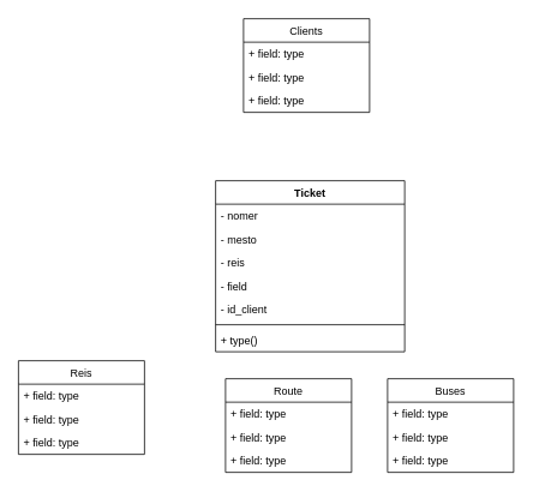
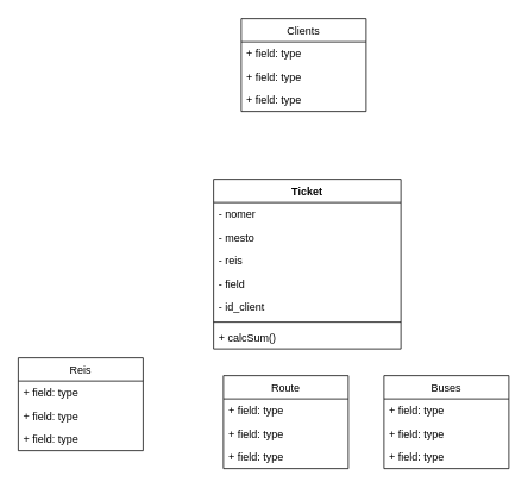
  <mxCell id="0" />
  <mxCell id="1" parent="0" />
  <mxCell id="2" value="Route" style="swimlane;fontStyle=0;childLayout=stackLayout;horizontal=1;startSize=26;fillColor=none;horizontalStack=0;resizeParent=1;resizeParentMax=0;resizeLast=0;collapsible=1;marginBottom=0;" vertex="1" parent="1"><mxGeometry x="250" y="420" width="140" height="104" as="geometry" /></mxCell>
  <mxCell id="3" value="+ field: type" style="text;strokeColor=none;fillColor=none;align=left;verticalAlign=top;spacingLeft=4;spacingRight=4;overflow=hidden;rotatable=0;points=[[0,0.5],[1,0.5]];portConstraint=eastwest;" vertex="1" parent="2"><mxGeometry y="26" width="140" height="26" as="geometry" /></mxCell>
  <mxCell id="4" value="+ field: type" style="text;strokeColor=none;fillColor=none;align=left;verticalAlign=top;spacingLeft=4;spacingRight=4;overflow=hidden;rotatable=0;points=[[0,0.5],[1,0.5]];portConstraint=eastwest;" vertex="1" parent="2"><mxGeometry y="52" width="140" height="26" as="geometry" /></mxCell>
  <mxCell id="5" value="+ field: type" style="text;strokeColor=none;fillColor=none;align=left;verticalAlign=top;spacingLeft=4;spacingRight=4;overflow=hidden;rotatable=0;points=[[0,0.5],[1,0.5]];portConstraint=eastwest;" vertex="1" parent="2"><mxGeometry y="78" width="140" height="26" as="geometry" /></mxCell>
  <mxCell id="6" value="Buses" style="swimlane;fontStyle=0;childLayout=stackLayout;horizontal=1;startSize=26;fillColor=none;horizontalStack=0;resizeParent=1;resizeParentMax=0;resizeLast=0;collapsible=1;marginBottom=0;" vertex="1" parent="1"><mxGeometry x="430" y="420" width="140" height="104" as="geometry" /></mxCell>
  <mxCell id="7" value="+ field: type" style="text;strokeColor=none;fillColor=none;align=left;verticalAlign=top;spacingLeft=4;spacingRight=4;overflow=hidden;rotatable=0;points=[[0,0.5],[1,0.5]];portConstraint=eastwest;" vertex="1" parent="6"><mxGeometry y="26" width="140" height="26" as="geometry" /></mxCell>
  <mxCell id="8" value="+ field: type" style="text;strokeColor=none;fillColor=none;align=left;verticalAlign=top;spacingLeft=4;spacingRight=4;overflow=hidden;rotatable=0;points=[[0,0.5],[1,0.5]];portConstraint=eastwest;" vertex="1" parent="6"><mxGeometry y="52" width="140" height="26" as="geometry" /></mxCell>
  <mxCell id="9" value="+ field: type" style="text;strokeColor=none;fillColor=none;align=left;verticalAlign=top;spacingLeft=4;spacingRight=4;overflow=hidden;rotatable=0;points=[[0,0.5],[1,0.5]];portConstraint=eastwest;" vertex="1" parent="6"><mxGeometry y="78" width="140" height="26" as="geometry" /></mxCell>
  <mxCell id="10" value="Reis" style="swimlane;fontStyle=0;childLayout=stackLayout;horizontal=1;startSize=26;fillColor=none;horizontalStack=0;resizeParent=1;resizeParentMax=0;resizeLast=0;collapsible=1;marginBottom=0;" vertex="1" parent="1"><mxGeometry x="20" y="400" width="140" height="104" as="geometry" /></mxCell>
  <mxCell id="11" value="+ field: type" style="text;strokeColor=none;fillColor=none;align=left;verticalAlign=top;spacingLeft=4;spacingRight=4;overflow=hidden;rotatable=0;points=[[0,0.5],[1,0.5]];portConstraint=eastwest;" vertex="1" parent="10"><mxGeometry y="26" width="140" height="26" as="geometry" /></mxCell>
  <mxCell id="12" value="+ field: type" style="text;strokeColor=none;fillColor=none;align=left;verticalAlign=top;spacingLeft=4;spacingRight=4;overflow=hidden;rotatable=0;points=[[0,0.5],[1,0.5]];portConstraint=eastwest;" vertex="1" parent="10"><mxGeometry y="52" width="140" height="26" as="geometry" /></mxCell>
  <mxCell id="13" value="+ field: type" style="text;strokeColor=none;fillColor=none;align=left;verticalAlign=top;spacingLeft=4;spacingRight=4;overflow=hidden;rotatable=0;points=[[0,0.5],[1,0.5]];portConstraint=eastwest;" vertex="1" parent="10"><mxGeometry y="78" width="140" height="26" as="geometry" /></mxCell>
  <mxCell id="14" value="Clients" style="swimlane;fontStyle=0;childLayout=stackLayout;horizontal=1;startSize=26;fillColor=none;horizontalStack=0;resizeParent=1;resizeParentMax=0;resizeLast=0;collapsible=1;marginBottom=0;" vertex="1" parent="1"><mxGeometry x="270" y="20" width="140" height="104" as="geometry" /></mxCell>
  <mxCell id="15" value="+ field: type" style="text;strokeColor=none;fillColor=none;align=left;verticalAlign=top;spacingLeft=4;spacingRight=4;overflow=hidden;rotatable=0;points=[[0,0.5],[1,0.5]];portConstraint=eastwest;" vertex="1" parent="14"><mxGeometry y="26" width="140" height="26" as="geometry" /></mxCell>
  <mxCell id="16" value="+ field: type" style="text;strokeColor=none;fillColor=none;align=left;verticalAlign=top;spacingLeft=4;spacingRight=4;overflow=hidden;rotatable=0;points=[[0,0.5],[1,0.5]];portConstraint=eastwest;" vertex="1" parent="14"><mxGeometry y="52" width="140" height="26" as="geometry" /></mxCell>
  <mxCell id="17" value="+ field: type" style="text;strokeColor=none;fillColor=none;align=left;verticalAlign=top;spacingLeft=4;spacingRight=4;overflow=hidden;rotatable=0;points=[[0,0.5],[1,0.5]];portConstraint=eastwest;" vertex="1" parent="14"><mxGeometry y="78" width="140" height="26" as="geometry" /></mxCell>
  <mxCell id="18" value="Ticket&#10;" style="swimlane;fontStyle=1;align=center;verticalAlign=top;childLayout=stackLayout;horizontal=1;startSize=26;horizontalStack=0;resizeParent=1;resizeParentMax=0;resizeLast=0;collapsible=1;marginBottom=0;" vertex="1" parent="1"><mxGeometry x="239" y="200" width="210" height="190" as="geometry" /></mxCell>
  <mxCell id="19" value="- nomer" style="text;strokeColor=none;fillColor=none;align=left;verticalAlign=top;spacingLeft=4;spacingRight=4;overflow=hidden;rotatable=0;points=[[0,0.5],[1,0.5]];portConstraint=eastwest;" vertex="1" parent="18"><mxGeometry y="26" width="210" height="26" as="geometry" /></mxCell>
  <mxCell id="20" value="- mesto&#10;" style="text;strokeColor=none;fillColor=none;align=left;verticalAlign=top;spacingLeft=4;spacingRight=4;overflow=hidden;rotatable=0;points=[[0,0.5],[1,0.5]];portConstraint=eastwest;" vertex="1" parent="18"><mxGeometry y="52" width="210" height="26" as="geometry" /></mxCell>
  <mxCell id="21" value="- reis" style="text;strokeColor=none;fillColor=none;align=left;verticalAlign=top;spacingLeft=4;spacingRight=4;overflow=hidden;rotatable=0;points=[[0,0.5],[1,0.5]];portConstraint=eastwest;" vertex="1" parent="18"><mxGeometry y="78" width="210" height="26" as="geometry" /></mxCell>
  <mxCell id="22" value="- field" style="text;strokeColor=none;fillColor=none;align=left;verticalAlign=top;spacingLeft=4;spacingRight=4;overflow=hidden;rotatable=0;points=[[0,0.5],[1,0.5]];portConstraint=eastwest;" vertex="1" parent="18"><mxGeometry y="104" width="210" height="26" as="geometry" /></mxCell>
  <mxCell id="23" value="- id_client" style="text;strokeColor=none;fillColor=none;align=left;verticalAlign=top;spacingLeft=4;spacingRight=4;overflow=hidden;rotatable=0;points=[[0,0.5],[1,0.5]];portConstraint=eastwest;" vertex="1" parent="18"><mxGeometry y="130" width="210" height="26" as="geometry" /></mxCell>
  <mxCell id="24" value="" style="line;strokeWidth=1;fillColor=none;align=left;verticalAlign=middle;spacingTop=-1;spacingLeft=3;spacingRight=3;rotatable=0;labelPosition=right;points=[];portConstraint=eastwest;strokeColor=inherit;" vertex="1" parent="18"><mxGeometry y="156" width="210" height="8" as="geometry" /></mxCell>
- <mxCell id="25" value="+ type()" style="text;strokeColor=none;fillColor=none;align=left;verticalAlign=top;spacingLeft=4;spacingRight=4;overflow=hidden;rotatable=0;points=[[0,0.5],[1,0.5]];portConstraint=eastwest;" vertex="1" parent="18"><mxGeometry y="164" width="210" height="26" as="geometry" /></mxCell>
+ <mxCell id="25" value="+ calcSum()" style="text;strokeColor=none;fillColor=none;align=left;verticalAlign=top;spacingLeft=4;spacingRight=4;overflow=hidden;rotatable=0;points=[[0,0.5],[1,0.5]];portConstraint=eastwest;" vertex="1" parent="18"><mxGeometry y="164" width="210" height="26" as="geometry" /></mxCell>
